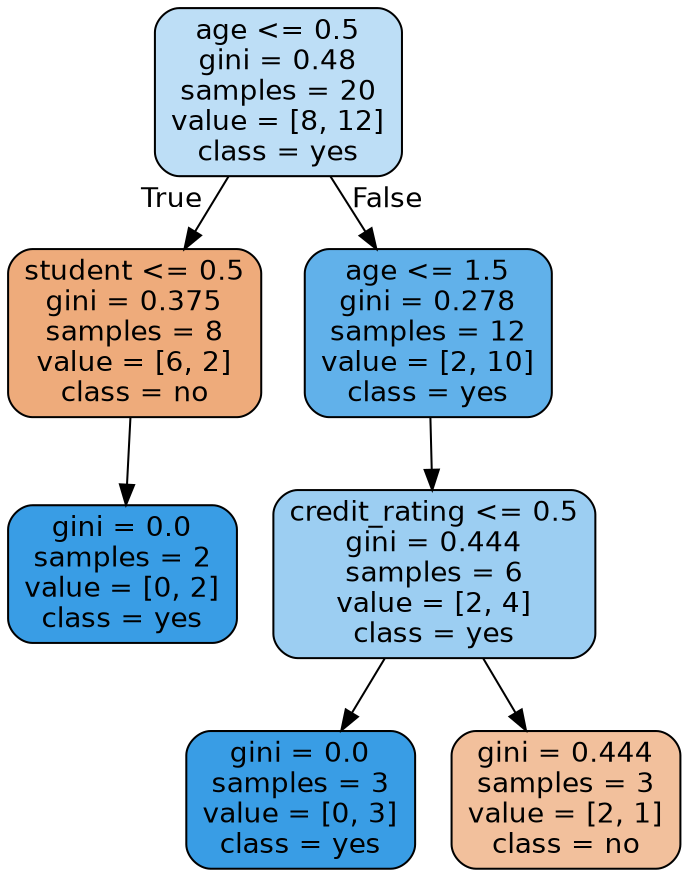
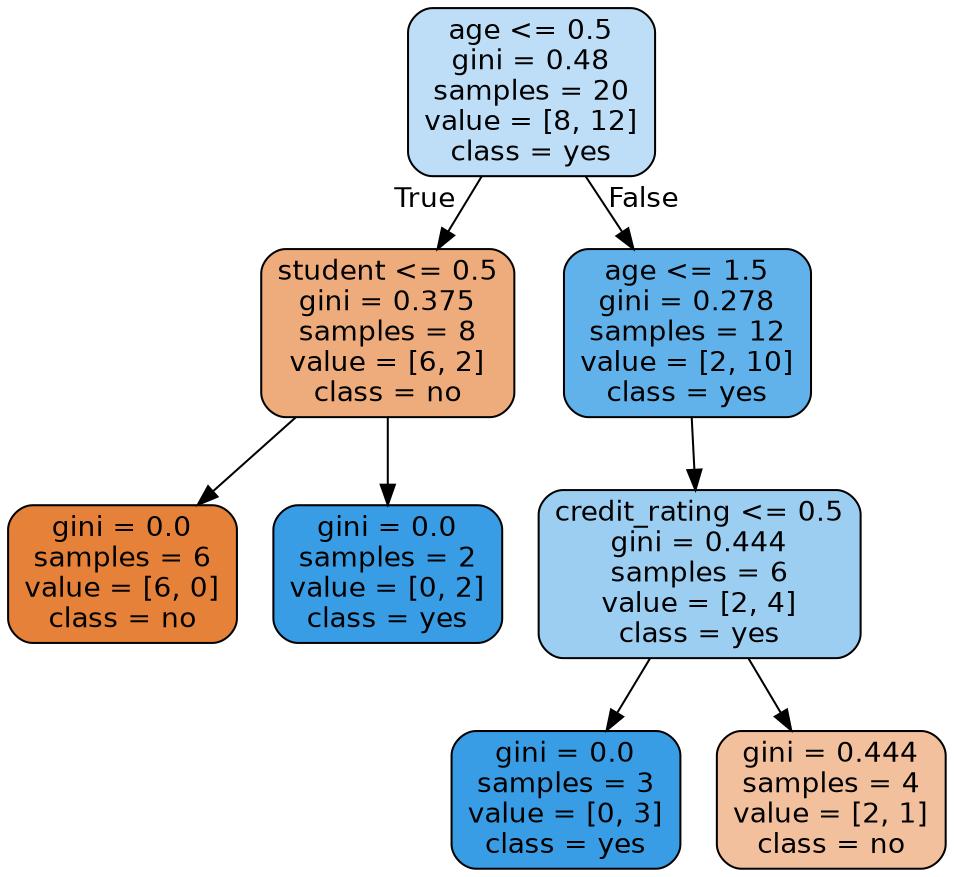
  digraph {
    node [color=black fillcolor="#399de5" fontname=helvetica shape=box style="filled, rounded"]
    edge [fontname=helvetica]
    n1 [fillcolor="#bddef6" label="age <= 0.5\ngini = 0.48\nsamples = 20\nvalue = [8, 12]\nclass = yes"]
    n2 [fillcolor="#eeab7b" label="student <= 0.5\ngini = 0.375\nsamples = 8\nvalue = [6, 2]\nclass = no"]
    n3 [fillcolor="#61b1ea" label="age <= 1.5\ngini = 0.278\nsamples = 12\nvalue = [2, 10]\nclass = yes"]
+   n4 [fillcolor="#e58139" label="gini = 0.0\nsamples = 6\nvalue = [6, 0]\nclass = no"]
    n5 [label="gini = 0.0\nsamples = 2\nvalue = [0, 2]\nclass = yes"]
    n6 [fillcolor="#9ccef2" label="credit_rating <= 0.5\ngini = 0.444\nsamples = 6\nvalue = [2, 4]\nclass = yes"]
    n7 [label="gini = 0.0\nsamples = 3\nvalue = [0, 3]\nclass = yes"]
-   n8 [fillcolor="#f2c09c" label="gini = 0.444\nsamples = 3\nvalue = [2, 1]\nclass = no"]
+   n8 [fillcolor="#f2c09c" label="gini = 0.444\nsamples = 4\nvalue = [2, 1]\nclass = no"]
    n1 -> n2 [headlabel=True labelangle=45 labeldistance=2.5]
    n1 -> n3 [headlabel=False labelangle=-45 labeldistance=2.5]
+   n2 -> n4
    n2 -> n5
    n3 -> n6
    n6 -> n7
    n6 -> n8
  }
